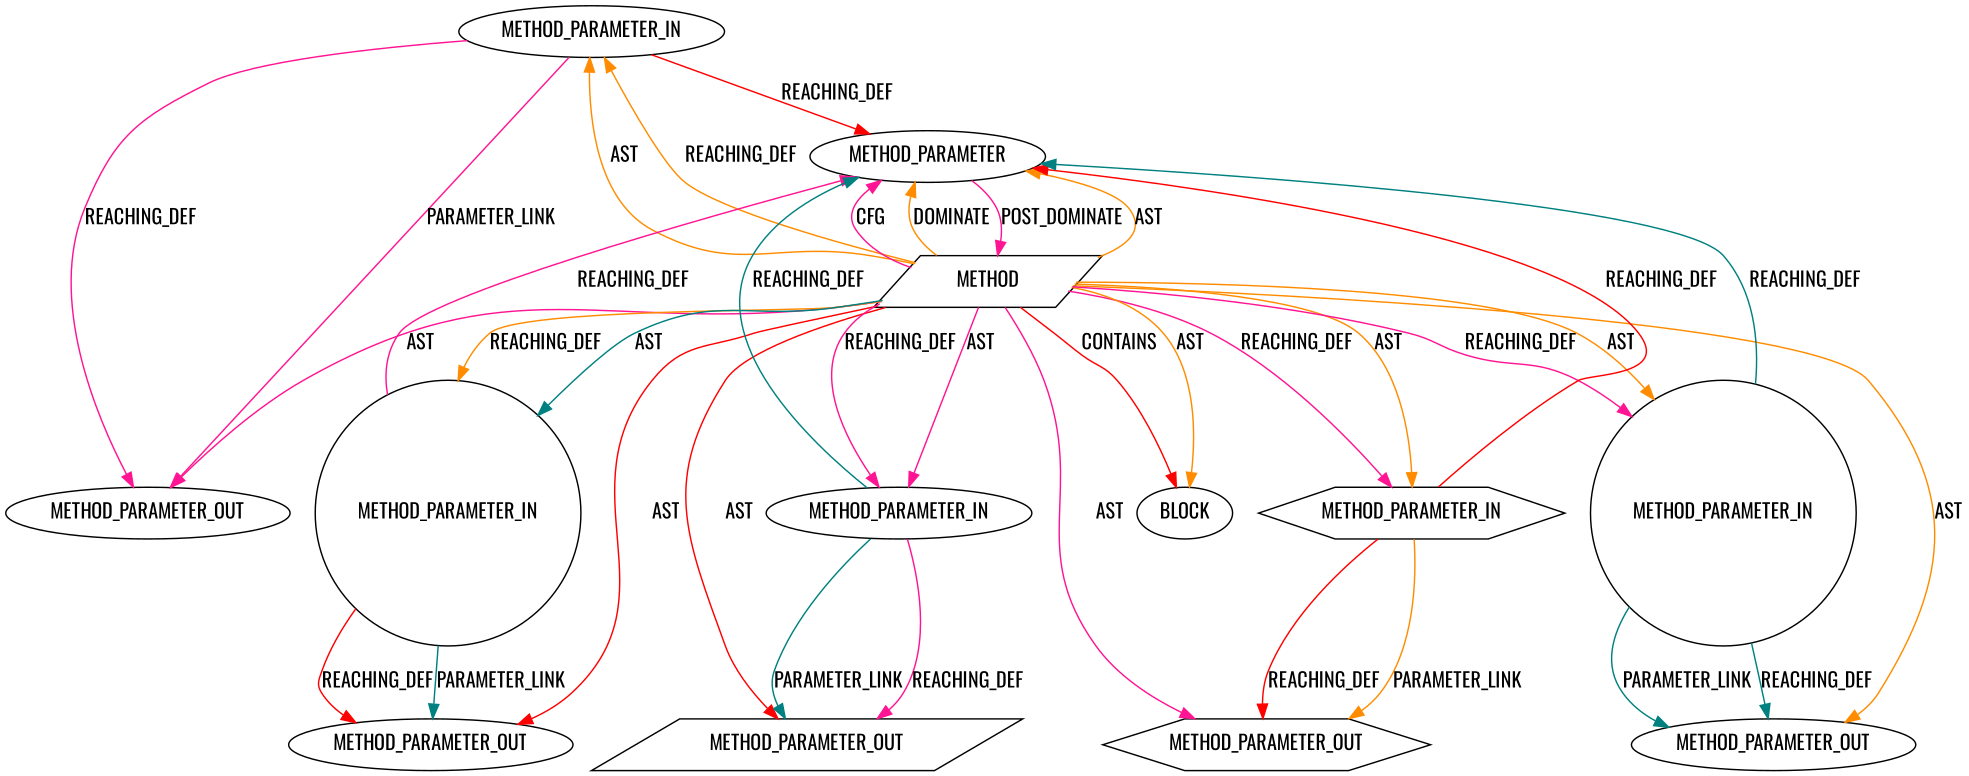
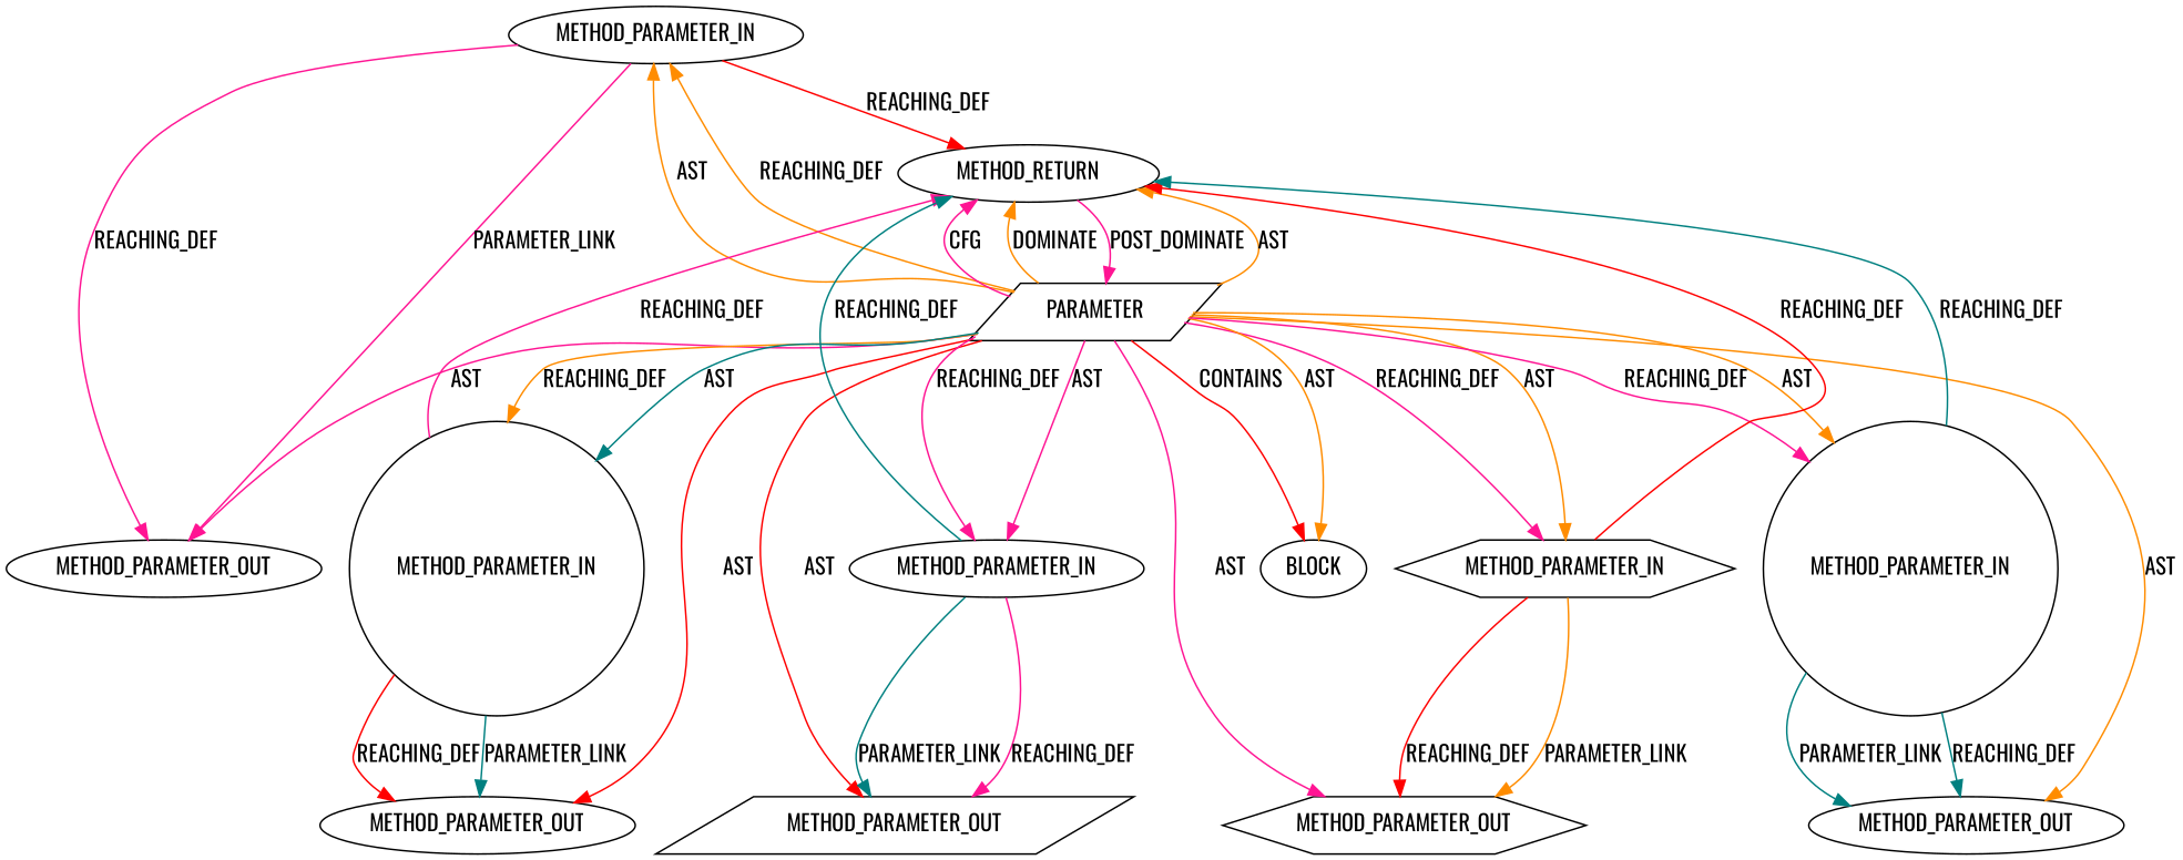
  digraph {
    fontname=Oswald
    node [CODE=p3 EVALUATION_STRATEGY=BY_VALUE IS_VARIADIC=false ORDER=2 TYPE_FULL_NAME=ANY fontname=Oswald shape=ellipse]
    edge [color=deeppink fontname=Oswald]
    n1 [INDEX=3 NAME=p3 ORDER=3 label=METHOD_PARAMETER_IN]
-   n2 [CODE=RET label=METHOD_PARAMETER IS_VARIADIC=""]
+   n2 [CODE=RET label=METHOD_RETURN IS_VARIADIC=""]
    n3 [INDEX=3 NAME=p3 ORDER=3 label=METHOD_PARAMETER_OUT]
-   n4 [AST_PARENT_FULL_NAME="<global>" AST_PARENT_TYPE=NAMESPACE_BLOCK CODE="<empty>" FILENAME="<empty>" FULL_NAME=EVP_DecryptUpdate IS_EXTERNAL=true NAME=EVP_DecryptUpdate ORDER=0 label=METHOD shape=parallelogram EVALUATION_STRATEGY="" IS_VARIADIC="" TYPE_FULL_NAME=""]
+   n4 [AST_PARENT_FULL_NAME="<global>" AST_PARENT_TYPE=NAMESPACE_BLOCK CODE="<empty>" FILENAME="<empty>" FULL_NAME=EVP_DecryptUpdate IS_EXTERNAL=true NAME=EVP_DecryptUpdate ORDER=0 label=PARAMETER shape=parallelogram EVALUATION_STRATEGY="" IS_VARIADIC="" TYPE_FULL_NAME=""]
    n5 [CODE=p1 INDEX=1 NAME=p1 ORDER=1 label=METHOD_PARAMETER_IN shape=circle]
    n6 [CODE=p1 INDEX=1 NAME=p1 ORDER=1 label=METHOD_PARAMETER_OUT]
    n7 [CODE=p5 INDEX=5 NAME=p5 ORDER=5 label=METHOD_PARAMETER_OUT shape=parallelogram]
    n8 [CODE=p4 INDEX=4 NAME=p4 ORDER=4 label=METHOD_PARAMETER_OUT shape=hexagon]
    n9 [CODE=p5 INDEX=5 NAME=p5 ORDER=5 label=METHOD_PARAMETER_IN]
    n10 [CODE=p4 INDEX=4 NAME=p4 ORDER=4 label=METHOD_PARAMETER_IN shape=hexagon]
    n11 [ARGUMENT_INDEX=1 CODE="<empty>" ORDER=1 label=BLOCK EVALUATION_STRATEGY="" IS_VARIADIC=""]
    n12 [CODE=p2 INDEX=2 NAME=p2 label=METHOD_PARAMETER_OUT]
    n13 [CODE=p2 INDEX=2 NAME=p2 label=METHOD_PARAMETER_IN shape=circle]
    n1 -> n2 [VARIABLE=p3 color=red label=REACHING_DEF]
    n1 -> n3 [VARIABLE=p3 label=REACHING_DEF]
    n1 -> n3 [label=PARAMETER_LINK]
    n2 -> n4 [label=POST_DOMINATE]
    n4 -> n1 [color=darkorange label=AST]
    n4 -> n1 [color=darkorange label=REACHING_DEF]
    n4 -> n2 [color=darkorange label=AST]
    n4 -> n2 [label=CFG]
    n4 -> n2 [color=darkorange label=DOMINATE]
    n4 -> n3 [label=AST]
    n4 -> n5 [color=darkorange label=REACHING_DEF]
    n4 -> n5 [color=teal label=AST]
    n4 -> n6 [color=red label=AST]
    n4 -> n7 [color=red label=AST]
    n4 -> n8 [label=AST]
    n4 -> n9 [label=REACHING_DEF]
    n4 -> n9 [label=AST]
    n4 -> n10 [label=REACHING_DEF]
    n4 -> n10 [color=darkorange label=AST]
    n4 -> n11 [color=darkorange label=AST]
    n4 -> n11 [color=red label=CONTAINS]
    n4 -> n12 [color=darkorange label=AST]
    n4 -> n13 [label=REACHING_DEF]
    n4 -> n13 [color=darkorange label=AST]
    n5 -> n2 [VARIABLE=p1 label=REACHING_DEF]
    n5 -> n6 [VARIABLE=p1 color=red label=REACHING_DEF]
    n5 -> n6 [color=teal label=PARAMETER_LINK]
    n9 -> n2 [VARIABLE=p5 color=teal label=REACHING_DEF]
    n9 -> n7 [color=teal label=PARAMETER_LINK]
    n9 -> n7 [VARIABLE=p5 label=REACHING_DEF]
    n10 -> n2 [VARIABLE=p4 color=red label=REACHING_DEF]
    n10 -> n8 [VARIABLE=p4 color=red label=REACHING_DEF]
    n10 -> n8 [color=darkorange label=PARAMETER_LINK]
    n13 -> n2 [VARIABLE=p2 color=teal label=REACHING_DEF]
    n13 -> n12 [VARIABLE=p2 color=teal label=REACHING_DEF]
    n13 -> n12 [color=teal label=PARAMETER_LINK]
  }
